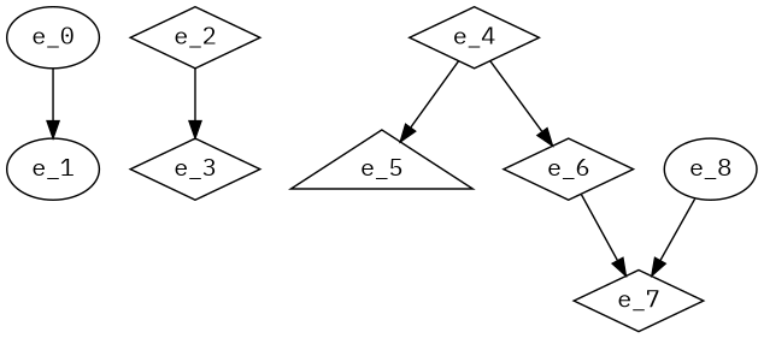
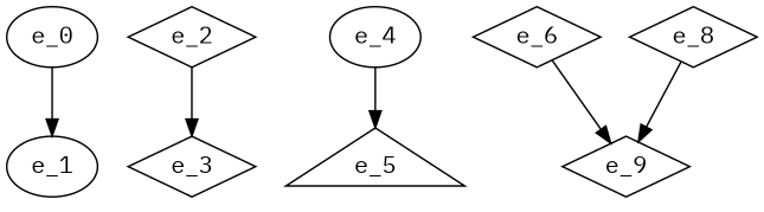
  digraph {
    fontname="IBM Plex Mono"
    node [fontname="IBM Plex Mono" shape=diamond]
    edge [fontname="IBM Plex Mono"]
    e_1 [shape=ellipse]
    e_0 [shape=""]
    e_2
    e_3
    e_5 [shape=triangle]
-   e_4
+   e_4 [shape=ellipse]
    e_6
-   e_7
-   e_8 [shape=""]
+   e_7 [label=e_9]
+   e_8
    e_0 -> e_1
    e_2 -> e_3
    e_4 -> e_5
-   e_4 -> e_6
    e_6 -> e_7
    e_8 -> e_7
  }
